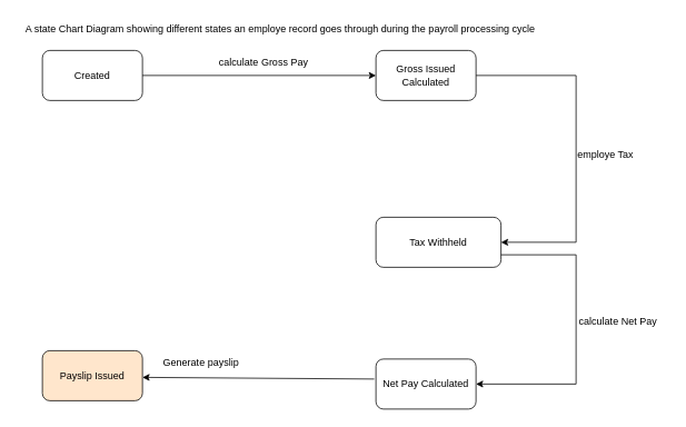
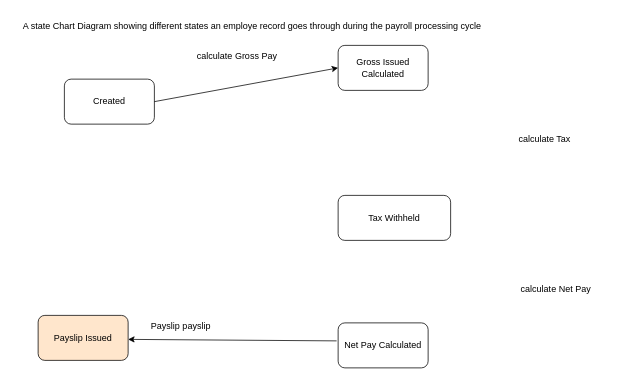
  <mxCell id="0" />
  <mxCell id="1" parent="0" />
- <mxCell id="2" value="Created" style="rounded=1;whiteSpace=wrap;html=1;" vertex="1" parent="1"><mxGeometry x="50" y="60" width="120" height="60" as="geometry" /></mxCell>
+ <mxCell id="2" value="Created" style="rounded=1;whiteSpace=wrap;html=1;" vertex="1" parent="1"><mxGeometry x="85" y="105" width="120" height="60" as="geometry" /></mxCell>
  <mxCell id="3" value="Gross Issued Calculated" style="rounded=1;whiteSpace=wrap;html=1;" vertex="1" parent="1"><mxGeometry x="450" y="60" width="120" height="60" as="geometry" /></mxCell>
  <mxCell id="4" value="Tax Withheld" style="rounded=1;whiteSpace=wrap;html=1;" vertex="1" parent="1"><mxGeometry x="450" y="260" width="150" height="60" as="geometry" /></mxCell>
  <mxCell id="5" value="Net Pay Calculated" style="rounded=1;whiteSpace=wrap;html=1;" vertex="1" parent="1"><mxGeometry x="450" y="430" width="120" height="60" as="geometry" /></mxCell>
  <mxCell id="6" value="Payslip Issued" style="rounded=1;whiteSpace=wrap;html=1;fillColor=#ffe6cc;" vertex="1" parent="1"><mxGeometry x="50" y="420" width="120" height="60" as="geometry" /></mxCell>
  <mxCell id="7" value="" style="endArrow=classic;html=1;rounded=0;exitX=1;exitY=0.5;exitDx=0;exitDy=0;entryX=0;entryY=0.5;entryDx=0;entryDy=0;" edge="1" parent="1" source="2" target="3"><mxGeometry width="50" height="50" relative="1" as="geometry"><mxPoint x="410" y="320" as="sourcePoint" /><mxPoint x="460" y="270" as="targetPoint" /></mxGeometry></mxCell>
  <mxCell id="8" value="calculate Gross Pay" style="text;html=1;align=center;verticalAlign=middle;resizable=0;points=[];autosize=1;strokeColor=none;fillColor=none;" vertex="1" parent="1"><mxGeometry x="250" y="60" width="130" height="30" as="geometry" /></mxCell>
- <mxCell id="9" value="" style="endArrow=classic;html=1;rounded=0;entryX=1;entryY=0.5;entryDx=0;entryDy=0;exitX=1;exitY=0.5;exitDx=0;exitDy=0;" edge="1" parent="1" source="3" target="4"><mxGeometry width="50" height="50" relative="1" as="geometry"><mxPoint x="650" y="90" as="sourcePoint" /><mxPoint x="670" y="280" as="targetPoint" /><Array as="points"><mxPoint x="690" y="90" /><mxPoint x="690" y="290" /></Array></mxGeometry></mxCell>
- <mxCell id="10" value="employe Tax" style="text;html=1;align=center;verticalAlign=middle;resizable=0;points=[];autosize=1;strokeColor=none;fillColor=none;" vertex="1" parent="1"><mxGeometry x="680" y="170" width="90" height="30" as="geometry" /></mxCell>
- <mxCell id="11" value="" style="endArrow=classic;html=1;rounded=0;exitX=1;exitY=0.75;exitDx=0;exitDy=0;entryX=1;entryY=0.5;entryDx=0;entryDy=0;" edge="1" parent="1" source="4" target="5"><mxGeometry width="50" height="50" relative="1" as="geometry"><mxPoint x="620" y="340" as="sourcePoint" /><mxPoint x="580" y="440" as="targetPoint" /><Array as="points"><mxPoint x="690" y="305" /><mxPoint x="690" y="460" /></Array></mxGeometry></mxCell>
+ <mxCell id="10" value="calculate Tax" style="text;html=1;align=center;verticalAlign=middle;resizable=0;points=[];autosize=1;strokeColor=none;fillColor=none;" vertex="1" parent="1"><mxGeometry x="680" y="170" width="90" height="30" as="geometry" /></mxCell>
  <mxCell id="12" value="calculate Net Pay" style="text;html=1;align=center;verticalAlign=middle;resizable=0;points=[];autosize=1;strokeColor=none;fillColor=none;" vertex="1" parent="1"><mxGeometry x="680" y="370" width="120" height="30" as="geometry" /></mxCell>
  <mxCell id="13" value="" style="endArrow=classic;html=1;rounded=0;entryX=1;entryY=0.5;entryDx=0;entryDy=0;exitX=-0.017;exitY=0.367;exitDx=0;exitDy=0;exitPerimeter=0;" edge="1" parent="1"><mxGeometry width="50" height="50" relative="1" as="geometry"><mxPoint x="447.96" y="454.02" as="sourcePoint" /><mxPoint x="170" y="452" as="targetPoint" /></mxGeometry></mxCell>
- <mxCell id="14" value="Generate payslip" style="text;html=1;align=center;verticalAlign=middle;resizable=0;points=[];autosize=1;strokeColor=none;fillColor=none;" vertex="1" parent="1"><mxGeometry x="185" y="420" width="110" height="30" as="geometry" /></mxCell>
+ <mxCell id="14" value="Payslip payslip" style="text;html=1;align=center;verticalAlign=middle;resizable=0;points=[];autosize=1;strokeColor=none;fillColor=none;" vertex="1" parent="1"><mxGeometry x="185" y="420" width="110" height="30" as="geometry" /></mxCell>
  <mxCell id="15" value="A state Chart Diagram showing different states an employe record goes through during the payroll processing cycle" style="text;html=1;align=center;verticalAlign=middle;resizable=0;points=[];autosize=1;strokeColor=none;fillColor=none;" vertex="1" parent="1"><mxGeometry x="20" width="630" height="30" as="geometry" y="20" /></mxCell>
